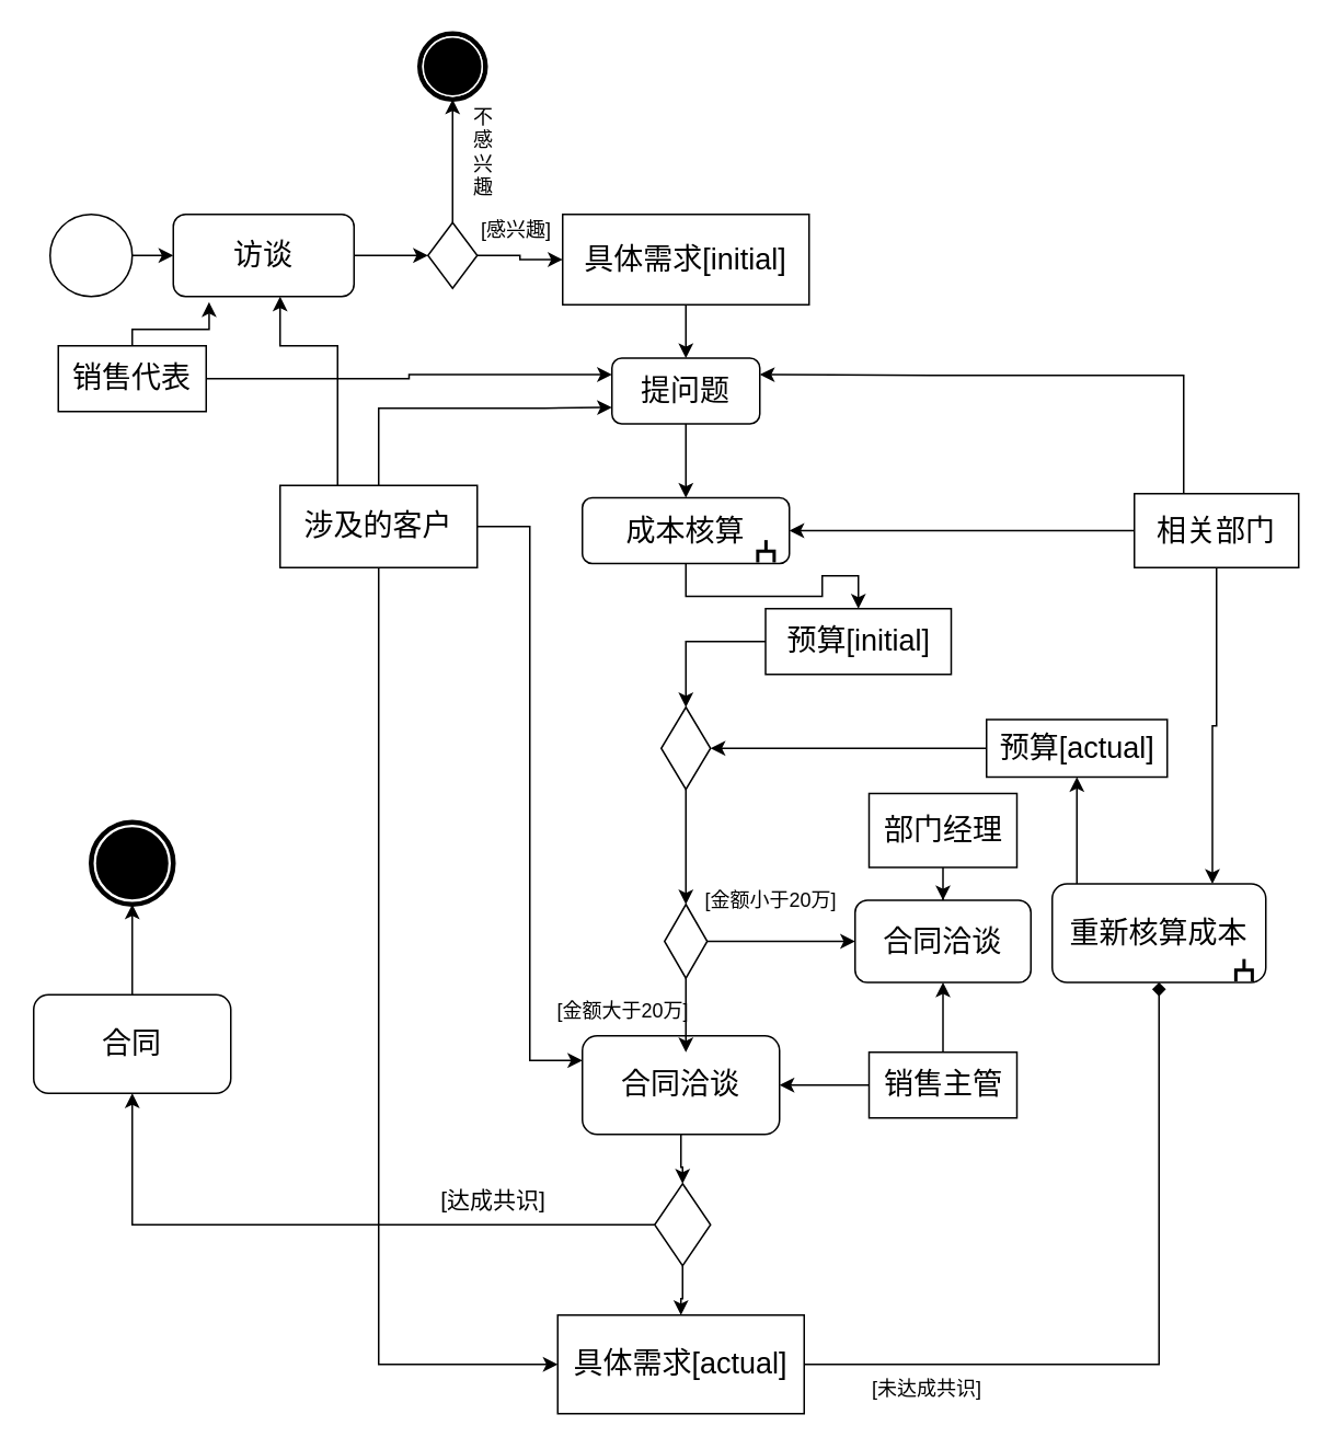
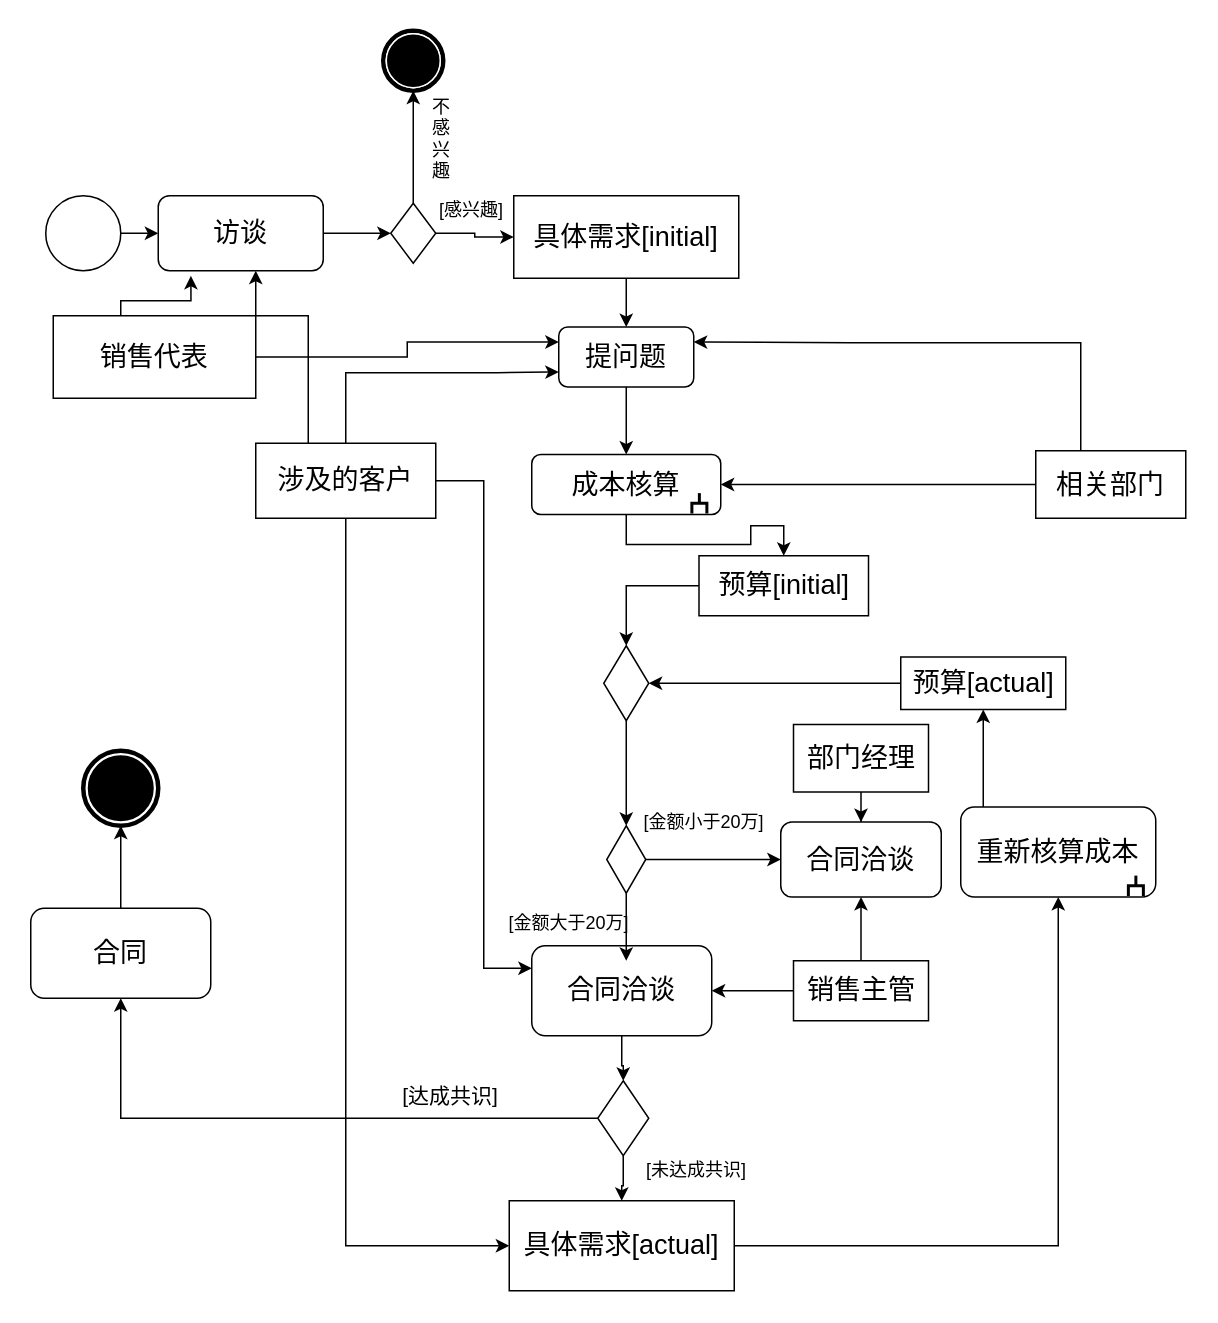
  <mxCell id="0" />
  <mxCell id="1" parent="0" />
  <mxCell id="2" value="" style="shape=mxgraph.bpmn.shape;html=1;verticalLabelPosition=bottom;labelBackgroundColor=#ffffff;verticalAlign=top;align=center;perimeter=ellipsePerimeter;outlineConnect=0;outline=end;symbol=terminate;" vertex="1" parent="1"><mxGeometry x="255" y="20" width="40" height="40" as="geometry" /></mxCell>
  <mxCell id="3" value="" style="shape=mxgraph.bpmn.shape;html=1;verticalLabelPosition=bottom;labelBackgroundColor=#ffffff;verticalAlign=top;align=center;perimeter=ellipsePerimeter;outlineConnect=0;outline=end;symbol=terminate;" vertex="1" parent="1"><mxGeometry x="55" y="500" width="50" height="50" as="geometry" /></mxCell>
  <mxCell id="4" style="edgeStyle=orthogonalEdgeStyle;rounded=0;orthogonalLoop=1;jettySize=auto;html=1;fontSize=18;" edge="1" parent="1" source="5" target="7"><mxGeometry relative="1" as="geometry" /></mxCell>
  <mxCell id="5" value="" style="shape=mxgraph.bpmn.shape;html=1;verticalLabelPosition=bottom;labelBackgroundColor=#ffffff;verticalAlign=top;align=center;perimeter=ellipsePerimeter;outlineConnect=0;outline=standard;symbol=general;" vertex="1" parent="1"><mxGeometry x="30" y="130" width="50" height="50" as="geometry" /></mxCell>
  <mxCell id="6" style="edgeStyle=orthogonalEdgeStyle;rounded=0;orthogonalLoop=1;jettySize=auto;html=1;fontSize=18;" edge="1" parent="1" source="7" target="47"><mxGeometry relative="1" as="geometry" /></mxCell>
  <mxCell id="7" value="&lt;font style=&quot;font-size: 18px;&quot;&gt;访谈&lt;/font&gt;" style="rounded=1;whiteSpace=wrap;html=1;fontSize=18;" vertex="1" parent="1"><mxGeometry x="105" y="130" width="110" height="50" as="geometry" /></mxCell>
  <mxCell id="8" style="edgeStyle=orthogonalEdgeStyle;rounded=0;orthogonalLoop=1;jettySize=auto;html=1;entryX=0.5;entryY=0;entryDx=0;entryDy=0;fontSize=12;" edge="1" parent="1" source="9" target="51"><mxGeometry relative="1" as="geometry" /></mxCell>
  <mxCell id="9" value="&lt;font style=&quot;font-size: 18px;&quot;&gt;具体需求[initial]&lt;/font&gt;" style="rounded=0;whiteSpace=wrap;html=1;fontSize=18;" vertex="1" parent="1"><mxGeometry x="342" y="130" width="150" height="55" as="geometry" /></mxCell>
  <mxCell id="10" style="edgeStyle=orthogonalEdgeStyle;rounded=0;orthogonalLoop=1;jettySize=auto;html=1;entryX=0.198;entryY=1.068;entryDx=0;entryDy=0;entryPerimeter=0;fontSize=12;" edge="1" parent="1" source="12" target="7"><mxGeometry relative="1" as="geometry"><Array as="points"><mxPoint x="80" y="200" /><mxPoint x="127" y="200" /></Array></mxGeometry></mxCell>
  <mxCell id="11" style="edgeStyle=orthogonalEdgeStyle;rounded=0;orthogonalLoop=1;jettySize=auto;html=1;entryX=0;entryY=0.25;entryDx=0;entryDy=0;fontSize=12;" edge="1" parent="1" source="12" target="51"><mxGeometry relative="1" as="geometry" /></mxCell>
- <mxCell id="12" value="&lt;font style=&quot;font-size: 18px;&quot;&gt;销售代表&lt;/font&gt;" style="rounded=0;whiteSpace=wrap;html=1;fontSize=18;" vertex="1" parent="1"><mxGeometry x="35" y="210" width="90" height="40" as="geometry" /></mxCell>
+ <mxCell id="12" value="&lt;font style=&quot;font-size: 18px;&quot;&gt;销售代表&lt;/font&gt;" style="rounded=0;whiteSpace=wrap;html=1;fontSize=18;" vertex="1" parent="1"><mxGeometry x="35" y="210" width="135" height="55" as="geometry" /></mxCell>
  <mxCell id="13" value="" style="edgeStyle=orthogonalEdgeStyle;rounded=0;orthogonalLoop=1;jettySize=auto;html=1;fontSize=18;" edge="1" parent="1" source="17" target="7"><mxGeometry relative="1" as="geometry"><Array as="points"><mxPoint x="205" y="210" /><mxPoint x="170" y="210" /></Array></mxGeometry></mxCell>
  <mxCell id="14" style="edgeStyle=orthogonalEdgeStyle;rounded=0;orthogonalLoop=1;jettySize=auto;html=1;entryX=0;entryY=0.25;entryDx=0;entryDy=0;fontSize=18;" edge="1" parent="1" source="17" target="34"><mxGeometry relative="1" as="geometry" /></mxCell>
  <mxCell id="15" style="edgeStyle=orthogonalEdgeStyle;rounded=0;orthogonalLoop=1;jettySize=auto;html=1;entryX=0;entryY=0.5;entryDx=0;entryDy=0;fontSize=18;" edge="1" parent="1" source="17" target="39"><mxGeometry relative="1" as="geometry"><Array as="points"><mxPoint x="230" y="830" /></Array></mxGeometry></mxCell>
  <mxCell id="16" style="edgeStyle=orthogonalEdgeStyle;rounded=0;orthogonalLoop=1;jettySize=auto;html=1;entryX=0;entryY=0.75;entryDx=0;entryDy=0;fontSize=12;" edge="1" parent="1" source="17" target="51"><mxGeometry relative="1" as="geometry"><Array as="points"><mxPoint x="230" y="248" /><mxPoint x="331" y="248" /></Array></mxGeometry></mxCell>
  <mxCell id="17" value="涉及的客户" style="rounded=0;whiteSpace=wrap;html=1;fontSize=18;" vertex="1" parent="1"><mxGeometry x="170" y="295" width="120" height="50" as="geometry" /></mxCell>
  <mxCell id="18" style="edgeStyle=orthogonalEdgeStyle;rounded=0;orthogonalLoop=1;jettySize=auto;html=1;fontSize=18;" edge="1" parent="1" source="19" target="22"><mxGeometry relative="1" as="geometry" /></mxCell>
  <mxCell id="19" value="成本核算" style="rounded=1;whiteSpace=wrap;html=1;fontSize=18;" vertex="1" parent="1"><mxGeometry x="354" y="302.5" width="126" height="40" as="geometry" /></mxCell>
  <mxCell id="20" value="" style="strokeWidth=2;html=1;shape=mxgraph.flowchart.annotation_2;align=left;labelPosition=right;pointerEvents=1;fontSize=18;rotation=90;" vertex="1" parent="1"><mxGeometry x="459" y="330" width="13.5" height="10" as="geometry" /></mxCell>
  <mxCell id="21" style="edgeStyle=orthogonalEdgeStyle;rounded=0;orthogonalLoop=1;jettySize=auto;html=1;entryX=0.5;entryY=0;entryDx=0;entryDy=0;fontSize=18;" edge="1" parent="1" source="22" target="24"><mxGeometry relative="1" as="geometry" /></mxCell>
  <mxCell id="22" value="预算[initial]" style="rounded=0;whiteSpace=wrap;html=1;fontSize=18;" vertex="1" parent="1"><mxGeometry x="465.5" y="370" width="113" height="40" as="geometry" /></mxCell>
  <mxCell id="23" style="edgeStyle=orthogonalEdgeStyle;rounded=0;orthogonalLoop=1;jettySize=auto;html=1;fontSize=12;" edge="1" parent="1" source="24" target="54"><mxGeometry relative="1" as="geometry" /></mxCell>
  <mxCell id="24" value="" style="rhombus;whiteSpace=wrap;html=1;fontSize=18;" vertex="1" parent="1"><mxGeometry x="402" y="430" width="30" height="50" as="geometry" /></mxCell>
  <mxCell id="25" style="edgeStyle=orthogonalEdgeStyle;rounded=0;orthogonalLoop=1;jettySize=auto;html=1;entryX=1;entryY=0.5;entryDx=0;entryDy=0;fontSize=18;" edge="1" parent="1" source="26" target="24"><mxGeometry relative="1" as="geometry" /></mxCell>
  <mxCell id="26" value="预算[actual]" style="rounded=0;html=1;fontSize=18;" vertex="1" parent="1"><mxGeometry x="600" y="437.5" width="110" height="35" as="geometry" /></mxCell>
  <mxCell id="27" style="edgeStyle=orthogonalEdgeStyle;rounded=0;orthogonalLoop=1;jettySize=auto;html=1;entryX=0.5;entryY=1;entryDx=0;entryDy=0;fontSize=18;" edge="1" parent="1" source="28" target="26"><mxGeometry relative="1" as="geometry"><Array as="points"><mxPoint x="655" y="490" /><mxPoint x="655" y="490" /></Array></mxGeometry></mxCell>
  <mxCell id="28" value="重新核算成本" style="rounded=1;whiteSpace=wrap;html=1;fontSize=18;" vertex="1" parent="1"><mxGeometry x="640" y="537.5" width="130" height="60" as="geometry" /></mxCell>
- <mxCell id="29" style="edgeStyle=orthogonalEdgeStyle;rounded=0;orthogonalLoop=1;jettySize=auto;html=1;entryX=0.75;entryY=0;entryDx=0;entryDy=0;fontSize=18;" edge="1" parent="1" source="32" target="28"><mxGeometry relative="1" as="geometry" /></mxCell>
  <mxCell id="30" style="edgeStyle=orthogonalEdgeStyle;rounded=0;orthogonalLoop=1;jettySize=auto;html=1;entryX=1;entryY=0.5;entryDx=0;entryDy=0;fontSize=18;" edge="1" parent="1" source="32" target="19"><mxGeometry relative="1" as="geometry" /></mxCell>
  <mxCell id="31" style="edgeStyle=orthogonalEdgeStyle;rounded=0;orthogonalLoop=1;jettySize=auto;html=1;entryX=1;entryY=0.25;entryDx=0;entryDy=0;fontSize=12;" edge="1" parent="1" source="32" target="51"><mxGeometry relative="1" as="geometry"><Array as="points"><mxPoint x="720" y="228" /><mxPoint x="566" y="228" /></Array></mxGeometry></mxCell>
  <mxCell id="32" value="相关部门" style="rounded=0;whiteSpace=wrap;html=1;fontSize=18;" vertex="1" parent="1"><mxGeometry x="690" y="300" width="100" height="45" as="geometry" /></mxCell>
  <mxCell id="33" style="edgeStyle=orthogonalEdgeStyle;rounded=0;orthogonalLoop=1;jettySize=auto;html=1;fontSize=18;" edge="1" parent="1" source="34" target="37"><mxGeometry relative="1" as="geometry" /></mxCell>
  <mxCell id="34" value="合同洽谈" style="rounded=1;whiteSpace=wrap;html=1;fontSize=18;" vertex="1" parent="1"><mxGeometry x="354" y="630" width="120" height="60" as="geometry" /></mxCell>
  <mxCell id="35" style="edgeStyle=orthogonalEdgeStyle;rounded=0;orthogonalLoop=1;jettySize=auto;html=1;fontSize=18;" edge="1" parent="1" source="37" target="39"><mxGeometry relative="1" as="geometry" /></mxCell>
  <mxCell id="36" style="edgeStyle=orthogonalEdgeStyle;rounded=0;orthogonalLoop=1;jettySize=auto;html=1;fontSize=18;" edge="1" parent="1" source="37" target="41"><mxGeometry relative="1" as="geometry" /></mxCell>
  <mxCell id="37" value="" style="rhombus;whiteSpace=wrap;html=1;fontSize=18;" vertex="1" parent="1"><mxGeometry x="398" y="720" width="34" height="50" as="geometry" /></mxCell>
- <mxCell id="38" style="edgeStyle=orthogonalEdgeStyle;rounded=0;orthogonalLoop=1;jettySize=auto;html=1;entryX=0.5;entryY=1;entryDx=0;entryDy=0;fontSize=18;endArrow=diamond;" edge="1" parent="1" source="39" target="28"><mxGeometry relative="1" as="geometry" /></mxCell>
+ <mxCell id="38" style="edgeStyle=orthogonalEdgeStyle;rounded=0;orthogonalLoop=1;jettySize=auto;html=1;entryX=0.5;entryY=1;entryDx=0;entryDy=0;fontSize=18;" edge="1" parent="1" source="39" target="28"><mxGeometry relative="1" as="geometry" /></mxCell>
  <mxCell id="39" value="具体需求[actual]" style="rounded=0;whiteSpace=wrap;html=1;fontSize=18;" vertex="1" parent="1"><mxGeometry x="339" y="800" width="150" height="60" as="geometry" /></mxCell>
  <mxCell id="40" style="edgeStyle=orthogonalEdgeStyle;rounded=0;orthogonalLoop=1;jettySize=auto;html=1;fontSize=18;" edge="1" parent="1" source="41" target="3"><mxGeometry relative="1" as="geometry" /></mxCell>
  <mxCell id="41" value="合同" style="whiteSpace=wrap;html=1;fontSize=18;rounded=1;" vertex="1" parent="1"><mxGeometry x="20" y="605" width="120" height="60" as="geometry" /></mxCell>
  <mxCell id="42" style="edgeStyle=orthogonalEdgeStyle;rounded=0;orthogonalLoop=1;jettySize=auto;html=1;entryX=1;entryY=0.5;entryDx=0;entryDy=0;fontSize=12;" edge="1" parent="1" source="44" target="34"><mxGeometry relative="1" as="geometry" /></mxCell>
  <mxCell id="43" style="edgeStyle=orthogonalEdgeStyle;rounded=0;orthogonalLoop=1;jettySize=auto;html=1;fontSize=12;" edge="1" parent="1" source="44" target="55"><mxGeometry relative="1" as="geometry" /></mxCell>
  <mxCell id="44" value="销售主管" style="rounded=0;whiteSpace=wrap;html=1;fontSize=18;" vertex="1" parent="1"><mxGeometry x="528.5" y="640" width="90" height="40" as="geometry" /></mxCell>
  <mxCell id="45" style="edgeStyle=orthogonalEdgeStyle;rounded=0;orthogonalLoop=1;jettySize=auto;html=1;fontSize=18;" edge="1" parent="1" source="47" target="9"><mxGeometry relative="1" as="geometry" /></mxCell>
  <mxCell id="46" style="edgeStyle=orthogonalEdgeStyle;rounded=0;orthogonalLoop=1;jettySize=auto;html=1;entryX=0.5;entryY=1;entryDx=0;entryDy=0;fontSize=18;" edge="1" parent="1" source="47" target="2"><mxGeometry relative="1" as="geometry" /></mxCell>
  <mxCell id="47" value="" style="rhombus;whiteSpace=wrap;html=1;fontSize=18;" vertex="1" parent="1"><mxGeometry x="260" y="135" width="30" height="40" as="geometry" /></mxCell>
  <mxCell id="48" value="&lt;font style=&quot;font-size: 12px&quot;&gt;[感兴趣]&lt;/font&gt;" style="text;html=1;strokeColor=none;fillColor=none;align=center;verticalAlign=middle;whiteSpace=wrap;rounded=0;fontSize=18;" vertex="1" parent="1"><mxGeometry x="274" y="127.5" width="80" height="20" as="geometry" /></mxCell>
  <mxCell id="49" value="&lt;font style=&quot;font-size: 12px&quot;&gt;&lt;br&gt;不感兴趣&lt;br&gt;&lt;br&gt;&lt;/font&gt;" style="text;html=1;strokeColor=none;fillColor=none;align=center;verticalAlign=bottom;whiteSpace=wrap;rounded=0;fontSize=12;horizontal=0;rotation=90;" vertex="1" parent="1"><mxGeometry x="274" y="107.5" width="40" height="20" as="geometry" /></mxCell>
  <mxCell id="50" style="edgeStyle=orthogonalEdgeStyle;rounded=0;orthogonalLoop=1;jettySize=auto;html=1;fontSize=12;" edge="1" parent="1" source="51" target="19"><mxGeometry relative="1" as="geometry" /></mxCell>
  <mxCell id="51" value="&lt;font style=&quot;font-size: 18px&quot;&gt;提问题&lt;/font&gt;" style="rounded=1;whiteSpace=wrap;html=1;fontSize=12;" vertex="1" parent="1"><mxGeometry x="372" y="217.5" width="90" height="40" as="geometry" /></mxCell>
  <mxCell id="52" style="edgeStyle=orthogonalEdgeStyle;rounded=0;orthogonalLoop=1;jettySize=auto;html=1;entryX=0.525;entryY=0.167;entryDx=0;entryDy=0;entryPerimeter=0;fontSize=12;" edge="1" parent="1" source="54" target="34"><mxGeometry relative="1" as="geometry" /></mxCell>
  <mxCell id="53" style="edgeStyle=orthogonalEdgeStyle;rounded=0;orthogonalLoop=1;jettySize=auto;html=1;fontSize=12;" edge="1" parent="1" source="54" target="55"><mxGeometry relative="1" as="geometry" /></mxCell>
  <mxCell id="54" value="" style="rhombus;whiteSpace=wrap;html=1;fontSize=12;" vertex="1" parent="1"><mxGeometry x="404" y="550" width="26" height="45" as="geometry" /></mxCell>
  <mxCell id="55" value="&lt;font style=&quot;font-size: 18px&quot;&gt;合同洽谈&lt;/font&gt;" style="rounded=1;whiteSpace=wrap;html=1;fontSize=12;" vertex="1" parent="1"><mxGeometry x="520" y="547.5" width="107" height="50" as="geometry" /></mxCell>
  <mxCell id="56" style="edgeStyle=orthogonalEdgeStyle;rounded=0;orthogonalLoop=1;jettySize=auto;html=1;fontSize=12;" edge="1" parent="1" source="57" target="55"><mxGeometry relative="1" as="geometry" /></mxCell>
  <mxCell id="57" value="&lt;font style=&quot;font-size: 18px&quot;&gt;部门经理&lt;/font&gt;" style="rounded=0;whiteSpace=wrap;html=1;fontSize=12;" vertex="1" parent="1"><mxGeometry x="528.5" y="482.5" width="90" height="45" as="geometry" /></mxCell>
  <mxCell id="58" value="[金额大于20万]" style="text;html=1;strokeColor=none;fillColor=none;align=center;verticalAlign=middle;whiteSpace=wrap;rounded=0;fontSize=12;" vertex="1" parent="1"><mxGeometry x="314" y="605" width="130" height="20" as="geometry" /></mxCell>
  <mxCell id="59" value="[金额小于20万]" style="text;html=1;strokeColor=none;fillColor=none;align=center;verticalAlign=middle;whiteSpace=wrap;rounded=0;fontSize=12;" vertex="1" parent="1"><mxGeometry x="404" y="537.5" width="130" height="20" as="geometry" /></mxCell>
  <mxCell id="60" value="&lt;font style=&quot;font-size: 14px&quot;&gt;[达成共识]&lt;/font&gt;" style="text;html=1;strokeColor=none;fillColor=none;align=center;verticalAlign=middle;whiteSpace=wrap;rounded=0;fontSize=12;" vertex="1" parent="1"><mxGeometry x="260" y="720" width="80" height="20" as="geometry" /></mxCell>
- <mxCell id="61" value="[未达成共识]" style="text;html=1;strokeColor=none;fillColor=none;align=center;verticalAlign=middle;whiteSpace=wrap;rounded=0;fontSize=12;" vertex="1" parent="1"><mxGeometry x="514" y="835" width="100" height="20" as="geometry" /></mxCell>
+ <mxCell id="61" value="[未达成共识]" style="text;html=1;strokeColor=none;fillColor=none;align=center;verticalAlign=middle;whiteSpace=wrap;rounded=0;fontSize=12;" vertex="1" parent="1"><mxGeometry x="414" y="770" width="100" height="20" as="geometry" /></mxCell>
  <mxCell id="62" value="" style="strokeWidth=2;html=1;shape=mxgraph.flowchart.annotation_2;align=left;labelPosition=right;pointerEvents=1;fontSize=18;rotation=90;" vertex="1" parent="1"><mxGeometry x="750" y="585" width="13.5" height="10" as="geometry" /></mxCell>
